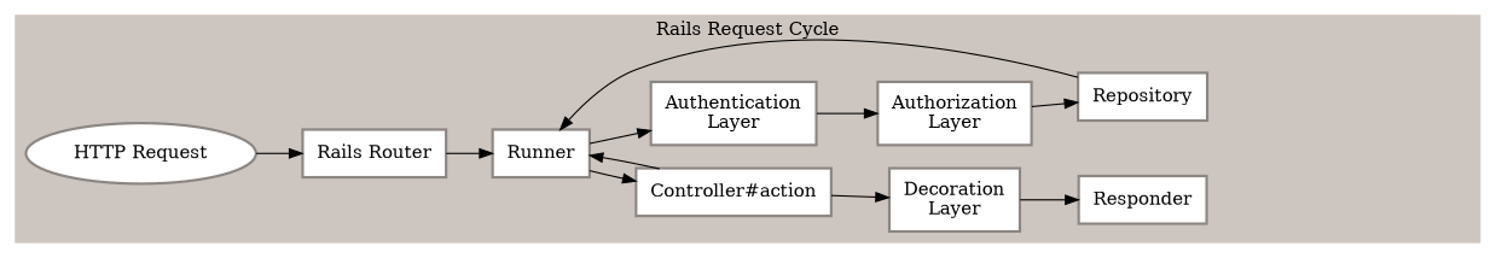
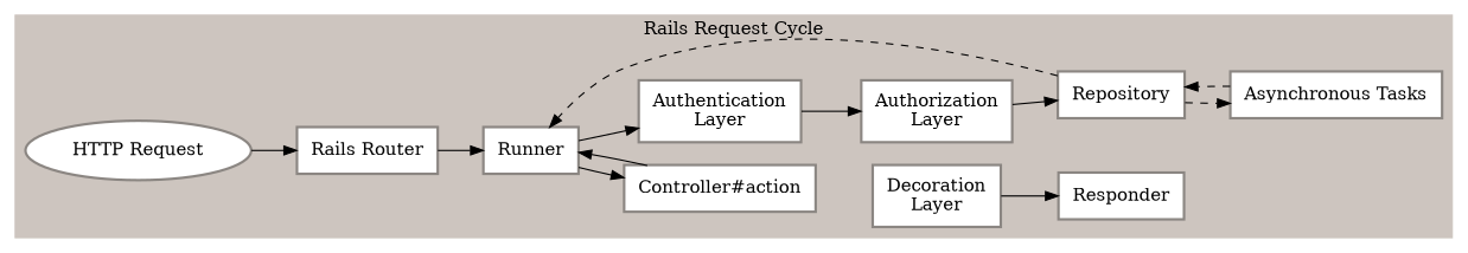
  digraph {
    compound=true
    rankdir=LR
    node [color=seashell4 fillcolor=white margin="0.15, 0.125" penwidth=2 shape=record style=filled]
    n1 [label="HTTP Request" shape=oval]
    n2 [label="Rails Router"]
    n3 [label="Controller#action"]
    n4 [label=Runner]
    n5 [label="Decoration\nLayer"]
    n6 [label="Authentication\nLayer"]
    n7 [label="Authorization\nLayer"]
    n8 [label=Repository]
+   n9 [label="Asynchronous Tasks"]
    n10 [label=Responder]
    subgraph cluster_1 {
      color=seashell3
      label="Rails Request Cycle"
      style=filled
      n1
      n2
      n3
      n4
      n5
      n6
      n7
      n8
+     n9
      n10
    }
    n1 -> n2
    n2 -> n4
    n3 -> n4
-   n3 -> n5
    n4 -> n3
    n4 -> n6
    n5 -> n10
    n6 -> n7
    n7 -> n8
-   n8 -> n4
+   n8 -> n4 [style=dashed]
+   n8 -> n9 [style=dashed]
+   n9 -> n8 [style=dashed]
  }
